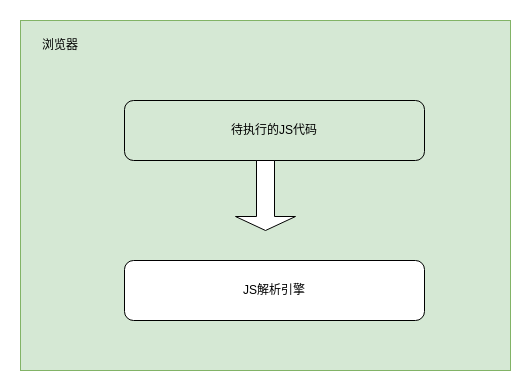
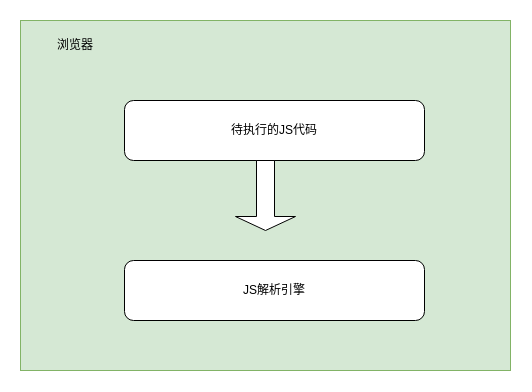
  <mxCell id="0" />
  <mxCell id="1" parent="0" />
  <mxCell id="2" value="" style="rounded=0;whiteSpace=wrap;html=1;fillColor=#d5e8d4;strokeColor=#82b366;" vertex="1" parent="1"><mxGeometry x="20" y="20" width="490" height="350" as="geometry" /></mxCell>
- <mxCell id="3" value="待执行的JS代码" style="rounded=1;whiteSpace=wrap;html=1;fillColor=#d5e8d4;" vertex="1" parent="1"><mxGeometry x="124" y="100" width="300" height="60" as="geometry" /></mxCell>
+ <mxCell id="3" value="待执行的JS代码" style="rounded=1;whiteSpace=wrap;html=1;" vertex="1" parent="1"><mxGeometry x="124" y="100" width="300" height="60" as="geometry" /></mxCell>
  <mxCell id="4" value="JS解析引擎" style="rounded=1;whiteSpace=wrap;html=1;" vertex="1" parent="1"><mxGeometry x="124" y="260" width="300" height="60" as="geometry" /></mxCell>
  <mxCell id="5" value="" style="shape=singleArrow;direction=south;whiteSpace=wrap;html=1;" vertex="1" parent="1"><mxGeometry x="235" y="160" width="60" height="70" as="geometry" /></mxCell>
- <mxCell id="6" value="浏览器" style="text;html=1;strokeColor=none;fillColor=none;align=center;verticalAlign=middle;whiteSpace=wrap;rounded=0;" vertex="1" parent="1"><mxGeometry x="30" y="30" width="60" height="30" as="geometry" /></mxCell>
+ <mxCell id="6" value="浏览器" style="text;html=1;strokeColor=none;fillColor=none;align=center;verticalAlign=middle;whiteSpace=wrap;rounded=0;" vertex="1" parent="1"><mxGeometry x="45" y="30" width="60" height="30" as="geometry" /></mxCell>
